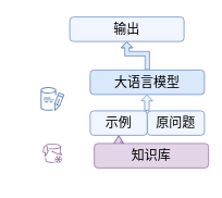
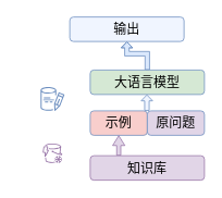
  <mxCell id="0" />
  <mxCell id="1" parent="0" />
- <mxCell id="2" value="示例" style="rounded=1;whiteSpace=wrap;html=1;fontSize=16;fillColor=#F0F5FF;strokeColor=#6c8ebf;" vertex="1" parent="1"><mxGeometry x="110" y="135" width="70" height="30" as="geometry" /></mxCell>
- <mxCell id="3" value="原问题" style="rounded=1;whiteSpace=wrap;html=1;fontSize=16;fillColor=#F0F5FF;strokeColor=#6c8ebf;" vertex="1" parent="1"><mxGeometry x="180" y="135" width="70" height="30" as="geometry" /></mxCell>
+ <mxCell id="2" value="示例" style="rounded=1;whiteSpace=wrap;html=1;fontSize=16;fillColor=#f8cecc;strokeColor=#6c8ebf;" vertex="1" parent="1"><mxGeometry x="110" y="135" width="70" height="30" as="geometry" /></mxCell>
+ <mxCell id="3" value="原问题" style="rounded=1;whiteSpace=wrap;html=1;fontSize=16;fillColor=#e1d5e7;strokeColor=#6c8ebf;" vertex="1" parent="1"><mxGeometry x="180" y="135" width="70" height="30" as="geometry" /></mxCell>
  <mxCell id="4" style="edgeStyle=orthogonalEdgeStyle;rounded=0;orthogonalLoop=1;jettySize=auto;html=1;entryX=0.5;entryY=1;entryDx=0;entryDy=0;shape=flexArrow;endWidth=7.5;endSize=2.085;width=5.5;fillColor=#dae8fc;strokeColor=#6c8ebf;" edge="1" parent="1" source="5" target="6"><mxGeometry relative="1" as="geometry" /></mxCell>
- <mxCell id="5" value="大语言模型" style="rounded=1;whiteSpace=wrap;html=1;fontSize=16;fillColor=#dae8fc;strokeColor=#6c8ebf;" vertex="1" parent="1"><mxGeometry x="110" y="85" width="140" height="30" as="geometry" /></mxCell>
+ <mxCell id="5" value="大语言模型" style="rounded=1;whiteSpace=wrap;html=1;fontSize=16;fillColor=#d5e8d4;strokeColor=#6c8ebf;" vertex="1" parent="1"><mxGeometry x="110" y="85" width="140" height="30" as="geometry" /></mxCell>
  <mxCell id="6" value="输出" style="rounded=1;whiteSpace=wrap;html=1;fontSize=16;fillColor=#F0F5FF;strokeColor=#6c8ebf;" vertex="1" parent="1"><mxGeometry x="85" y="20" width="140" height="30" as="geometry" /></mxCell>
  <mxCell id="7" style="edgeStyle=orthogonalEdgeStyle;rounded=0;orthogonalLoop=1;jettySize=auto;html=1;entryX=0.5;entryY=1;entryDx=0;entryDy=0;exitX=0.25;exitY=0;exitDx=0;exitDy=0;shape=flexArrow;endWidth=9;endSize=3.665;width=5;fillColor=#E1D5E7;strokeColor=#9673a6;" edge="1" parent="1" source="8" target="2"><mxGeometry relative="1" as="geometry" /></mxCell>
- <mxCell id="8" value="知识库" style="rounded=1;whiteSpace=wrap;html=1;strokeColor=#9673a6;align=center;verticalAlign=middle;fontFamily=Helvetica;fontSize=16;fillColor=#E1D5E7;" vertex="1" parent="1"><mxGeometry x="115" y="175" width="140" height="30" as="geometry" /></mxCell>
+ <mxCell id="8" value="知识库" style="rounded=1;whiteSpace=wrap;html=1;strokeColor=#9673a6;align=center;verticalAlign=middle;fontFamily=Helvetica;fontSize=16;fillColor=#E1D5E7;" vertex="1" parent="1"><mxGeometry x="110" y="190" width="140" height="30" as="geometry" /></mxCell>
  <mxCell id="9" style="edgeStyle=orthogonalEdgeStyle;rounded=0;orthogonalLoop=1;jettySize=auto;html=1;entryX=0.5;entryY=1;entryDx=0;entryDy=0;shape=flexArrow;endWidth=7.5;endSize=2.085;width=5.5;fillColor=#F0F5FF;strokeColor=#6c8ebf;" edge="1" parent="1"><mxGeometry relative="1" as="geometry"><mxPoint x="179.5" y="135" as="sourcePoint" /><mxPoint x="179.5" y="115" as="targetPoint" /></mxGeometry></mxCell>
  <mxCell id="10" value="" style="group" vertex="1" connectable="0" parent="1"><mxGeometry x="28.88" y="175" width="70" height="45" as="geometry" /></mxCell>
  <mxCell id="11" value="" style="sketch=0;outlineConnect=0;fillColor=#9673A6;strokeColor=#9673a6;dashed=0;verticalLabelPosition=bottom;verticalAlign=top;align=center;html=1;fontSize=12;fontStyle=0;aspect=fixed;pointerEvents=1;shape=mxgraph.aws4.simple_storage_service_s3_glacier_instant_retrieval;strokeWidth=12;" vertex="1" parent="10"><mxGeometry x="23" width="24" height="24" as="geometry" /></mxCell>
  <mxCell id="12" value="" style="group" vertex="1" connectable="0" parent="1"><mxGeometry x="20" y="105.71" width="87.75" height="59.29" as="geometry" /></mxCell>
  <mxCell id="13" value="" style="sketch=0;outlineConnect=0;fillColor=#6C8EBF;strokeColor=#6c8ebf;dashed=0;verticalLabelPosition=bottom;verticalAlign=top;align=center;html=1;fontSize=16;fontStyle=0;aspect=fixed;pointerEvents=1;shape=mxgraph.aws4.rds_optimized_writes;" vertex="1" parent="12"><mxGeometry x="29.23" width="29.29" height="29.29" as="geometry" /></mxCell>
